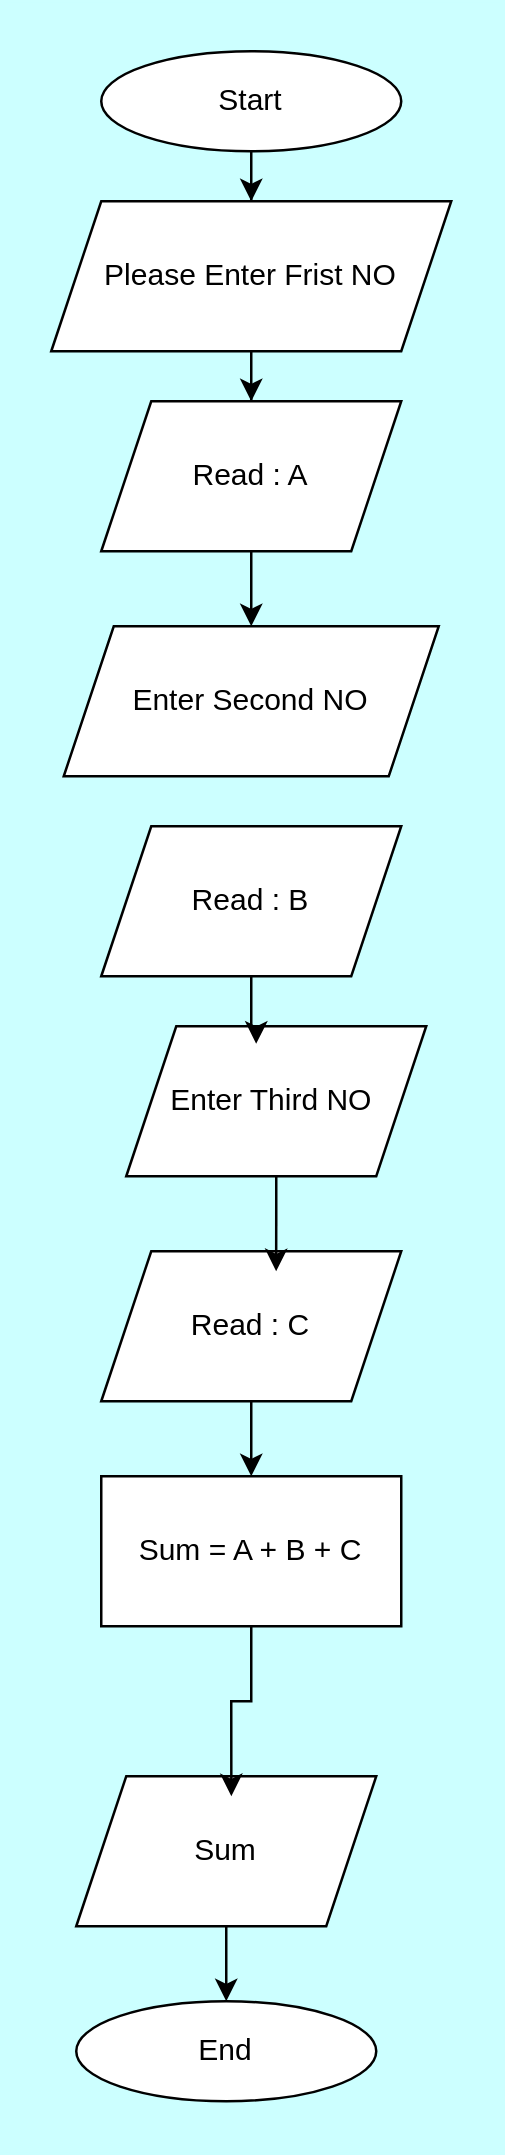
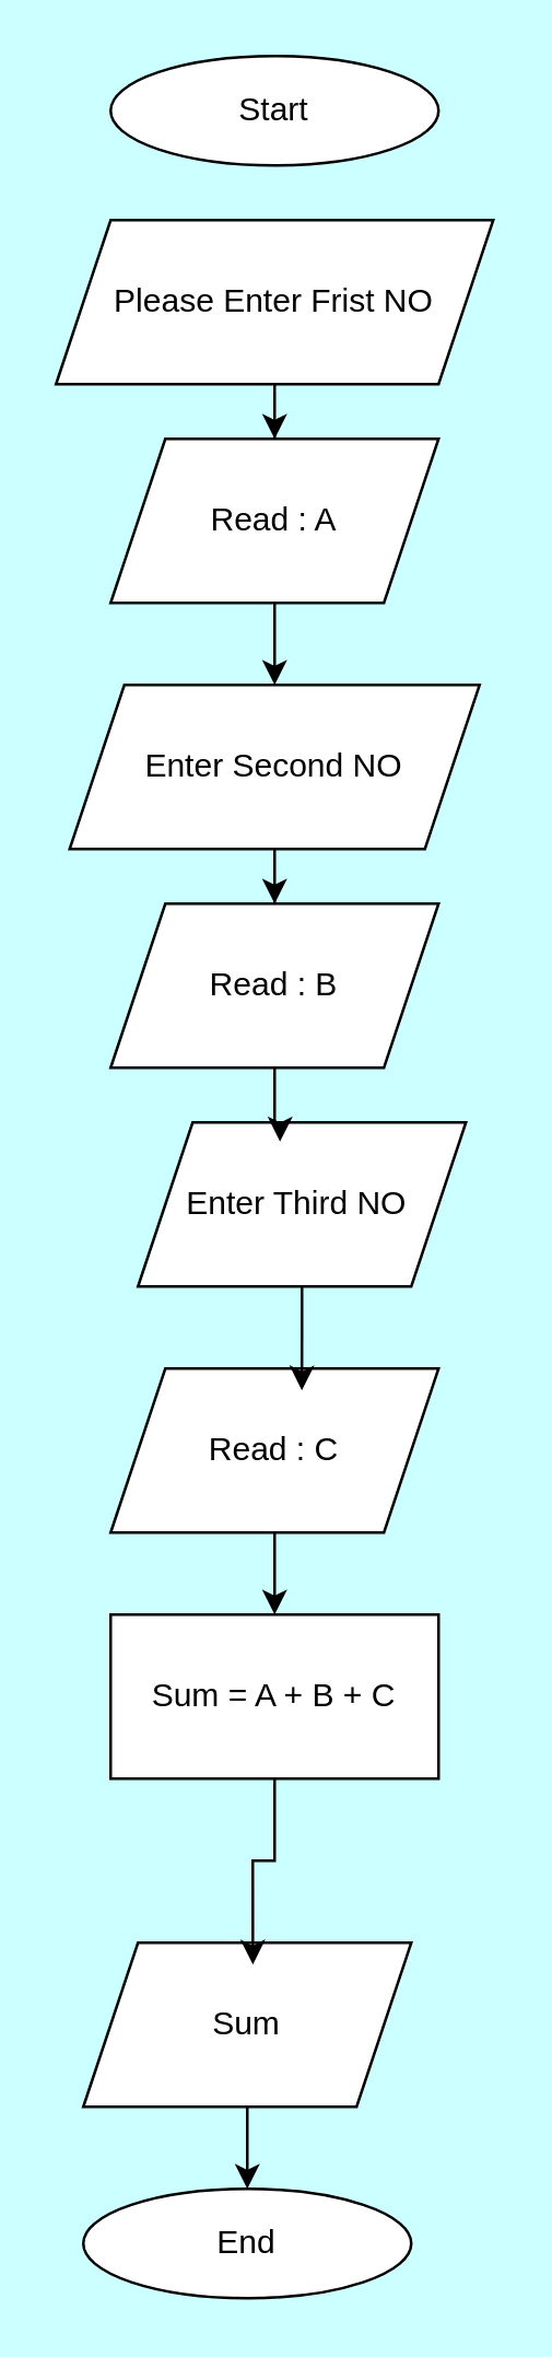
  <mxCell id="0" />
  <mxCell id="1" parent="0" />
- <mxCell id="2" value="" style="edgeStyle=orthogonalEdgeStyle;rounded=0;orthogonalLoop=1;jettySize=auto;html=1;" parent="1" source="3" target="5" edge="1"><mxGeometry relative="1" as="geometry" /></mxCell>
  <mxCell id="3" value="Start" style="ellipse;whiteSpace=wrap;html=1;" parent="1" vertex="1"><mxGeometry x="40" y="20" width="120" height="40" as="geometry" /></mxCell>
  <mxCell id="4" style="edgeStyle=orthogonalEdgeStyle;rounded=0;orthogonalLoop=1;jettySize=auto;html=1;" edge="1" parent="1" source="5" target="7"><mxGeometry relative="1" as="geometry" /></mxCell>
  <mxCell id="5" value="Please Enter Frist NO" style="shape=parallelogram;perimeter=parallelogramPerimeter;whiteSpace=wrap;html=1;fixedSize=1;" parent="1" vertex="1"><mxGeometry x="20" y="80" width="160" height="60" as="geometry" /></mxCell>
  <mxCell id="6" style="edgeStyle=orthogonalEdgeStyle;rounded=0;orthogonalLoop=1;jettySize=auto;html=1;" edge="1" parent="1" source="7" target="9"><mxGeometry relative="1" as="geometry" /></mxCell>
  <mxCell id="7" value="Read : A" style="shape=parallelogram;perimeter=parallelogramPerimeter;whiteSpace=wrap;html=1;fixedSize=1;" vertex="1" parent="1"><mxGeometry x="40" y="160" width="120" height="60" as="geometry" /></mxCell>
+ <mxCell id="8" style="edgeStyle=orthogonalEdgeStyle;rounded=0;orthogonalLoop=1;jettySize=auto;html=1;" edge="1" parent="1" source="9" target="10"><mxGeometry relative="1" as="geometry" /></mxCell>
  <mxCell id="9" value="Enter Second NO" style="shape=parallelogram;perimeter=parallelogramPerimeter;whiteSpace=wrap;html=1;fixedSize=1;" vertex="1" parent="1"><mxGeometry x="25" y="250" width="150" height="60" as="geometry" /></mxCell>
  <mxCell id="10" value="Read : B" style="shape=parallelogram;perimeter=parallelogramPerimeter;whiteSpace=wrap;html=1;fixedSize=1;" vertex="1" parent="1"><mxGeometry x="40" y="330" width="120" height="60" as="geometry" /></mxCell>
  <mxCell id="11" value="Enter Third NO&amp;nbsp;" style="shape=parallelogram;perimeter=parallelogramPerimeter;whiteSpace=wrap;html=1;fixedSize=1;" vertex="1" parent="1"><mxGeometry x="50" y="410" width="120" height="60" as="geometry" /></mxCell>
  <mxCell id="12" style="edgeStyle=orthogonalEdgeStyle;rounded=0;orthogonalLoop=1;jettySize=auto;html=1;entryX=0.433;entryY=0.117;entryDx=0;entryDy=0;entryPerimeter=0;" edge="1" parent="1" source="10" target="11"><mxGeometry relative="1" as="geometry" /></mxCell>
  <mxCell id="13" style="edgeStyle=orthogonalEdgeStyle;rounded=0;orthogonalLoop=1;jettySize=auto;html=1;entryX=0.5;entryY=0;entryDx=0;entryDy=0;" edge="1" parent="1" source="14" target="16"><mxGeometry relative="1" as="geometry" /></mxCell>
  <mxCell id="14" value="Read : C" style="shape=parallelogram;perimeter=parallelogramPerimeter;whiteSpace=wrap;html=1;fixedSize=1;" vertex="1" parent="1"><mxGeometry x="40" y="500" width="120" height="60" as="geometry" /></mxCell>
  <mxCell id="15" style="edgeStyle=orthogonalEdgeStyle;rounded=0;orthogonalLoop=1;jettySize=auto;html=1;entryX=0.583;entryY=0.133;entryDx=0;entryDy=0;entryPerimeter=0;" edge="1" parent="1" source="11" target="14"><mxGeometry relative="1" as="geometry" /></mxCell>
  <mxCell id="16" value="Sum = A + B + C" style="rounded=0;whiteSpace=wrap;html=1;" vertex="1" parent="1"><mxGeometry x="40" y="590" width="120" height="60" as="geometry" /></mxCell>
  <mxCell id="17" style="edgeStyle=orthogonalEdgeStyle;rounded=0;orthogonalLoop=1;jettySize=auto;html=1;" edge="1" parent="1" source="18" target="19"><mxGeometry relative="1" as="geometry" /></mxCell>
  <mxCell id="18" value="Sum" style="shape=parallelogram;perimeter=parallelogramPerimeter;whiteSpace=wrap;html=1;fixedSize=1;" vertex="1" parent="1"><mxGeometry x="30" y="710" width="120" height="60" as="geometry" /></mxCell>
  <mxCell id="19" value="End" style="ellipse;whiteSpace=wrap;html=1;" vertex="1" parent="1"><mxGeometry x="30" y="800" width="120" height="40" as="geometry" /></mxCell>
  <mxCell id="20" style="edgeStyle=orthogonalEdgeStyle;rounded=0;orthogonalLoop=1;jettySize=auto;html=1;entryX=0.517;entryY=0.133;entryDx=0;entryDy=0;entryPerimeter=0;" edge="1" parent="1" source="16" target="18"><mxGeometry relative="1" as="geometry" /></mxCell>
